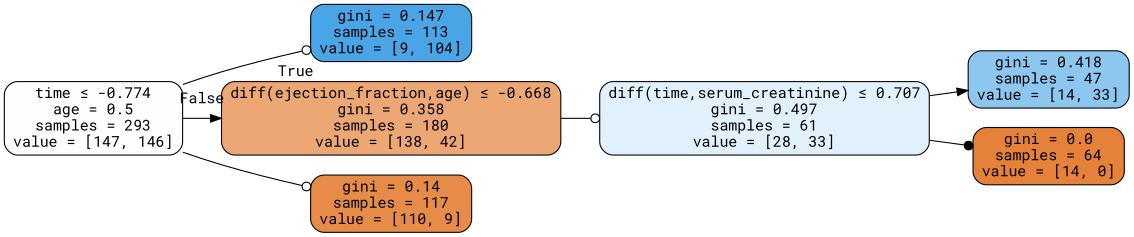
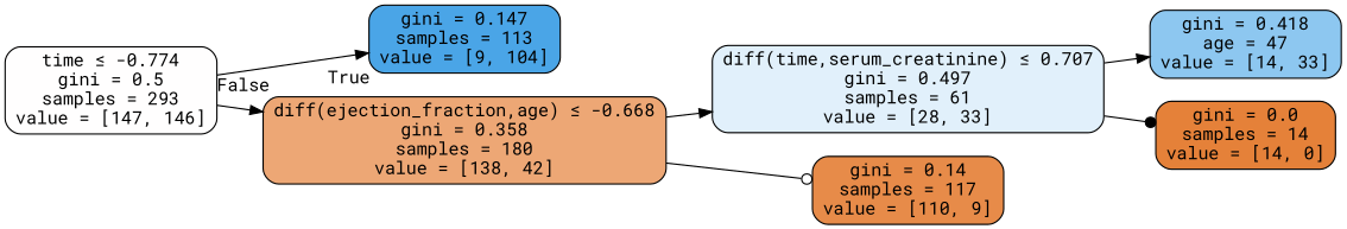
  digraph {
    fontname="Roboto Mono"
    rankdir=LR
    node [color=black fontname="Roboto Mono" shape=box style="filled, rounded"]
    edge [arrowhead=odot fontname="Roboto Mono"]
-   n1 [fillcolor="#fffefe" label=<time &le; -0.774<br/>age = 0.5<br/>samples = 293<br/>value = [147, 146]>]
+   n1 [fillcolor="#fffefe" label=<time &le; -0.774<br/>gini = 0.5<br/>samples = 293<br/>value = [147, 146]>]
    n2 [fillcolor="#4aa5e7" label=<gini = 0.147<br/>samples = 113<br/>value = [9, 104]>]
    n3 [fillcolor="#eda775" label=<diff(ejection_fraction,age) &le; -0.668<br/>gini = 0.358<br/>samples = 180<br/>value = [138, 42]>]
    n4 [fillcolor="#e1f0fb" label=<diff(time,serum_creatinine) &le; 0.707<br/>gini = 0.497<br/>samples = 61<br/>value = [28, 33]>]
    n5 [fillcolor="#e78b49" label=<gini = 0.14<br/>samples = 117<br/>value = [110, 9]>]
-   n6 [fillcolor="#8dc7f0" label=<gini = 0.418<br/>samples = 47<br/>value = [14, 33]>]
-   n7 [fillcolor="#e58139" label=<gini = 0.0<br/>samples = 64<br/>value = [14, 0]>]
-   n1 -> n2 [headlabel=True labelangle=45 labeldistance=2.5]
+   n6 [fillcolor="#8dc7f0" label=<gini = 0.418<br/>age = 47<br/>value = [14, 33]>]
+   n7 [fillcolor="#e58139" label=<gini = 0.0<br/>samples = 14<br/>value = [14, 0]>]
+   n1 -> n2 [arrowhead=normal headlabel=True labelangle=45 labeldistance=2.5]
    n1 -> n3 [arrowhead=normal headlabel=False labelangle=-45 labeldistance=2.5]
-   n3 -> n4
-   n1 -> n5
+   n3 -> n4 [arrowhead=normal]
+   n3 -> n5
    n4 -> n6 [arrowhead=normal]
    n4 -> n7 [arrowhead=dot]
  }
